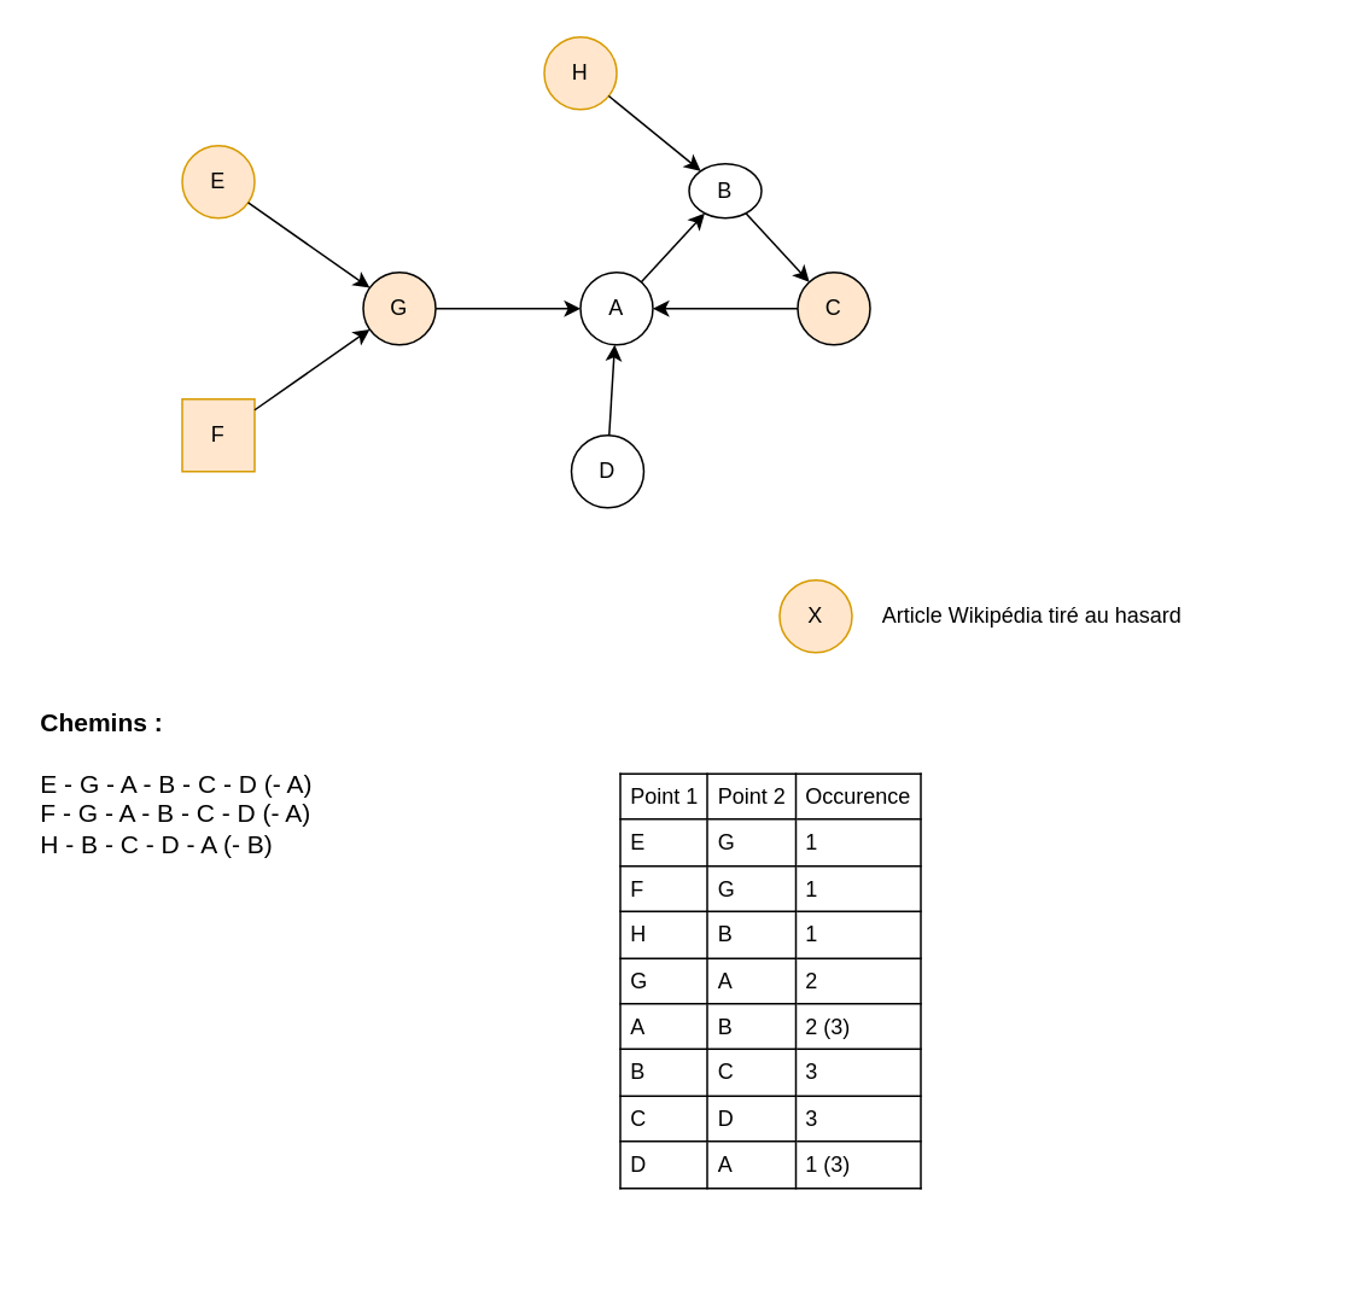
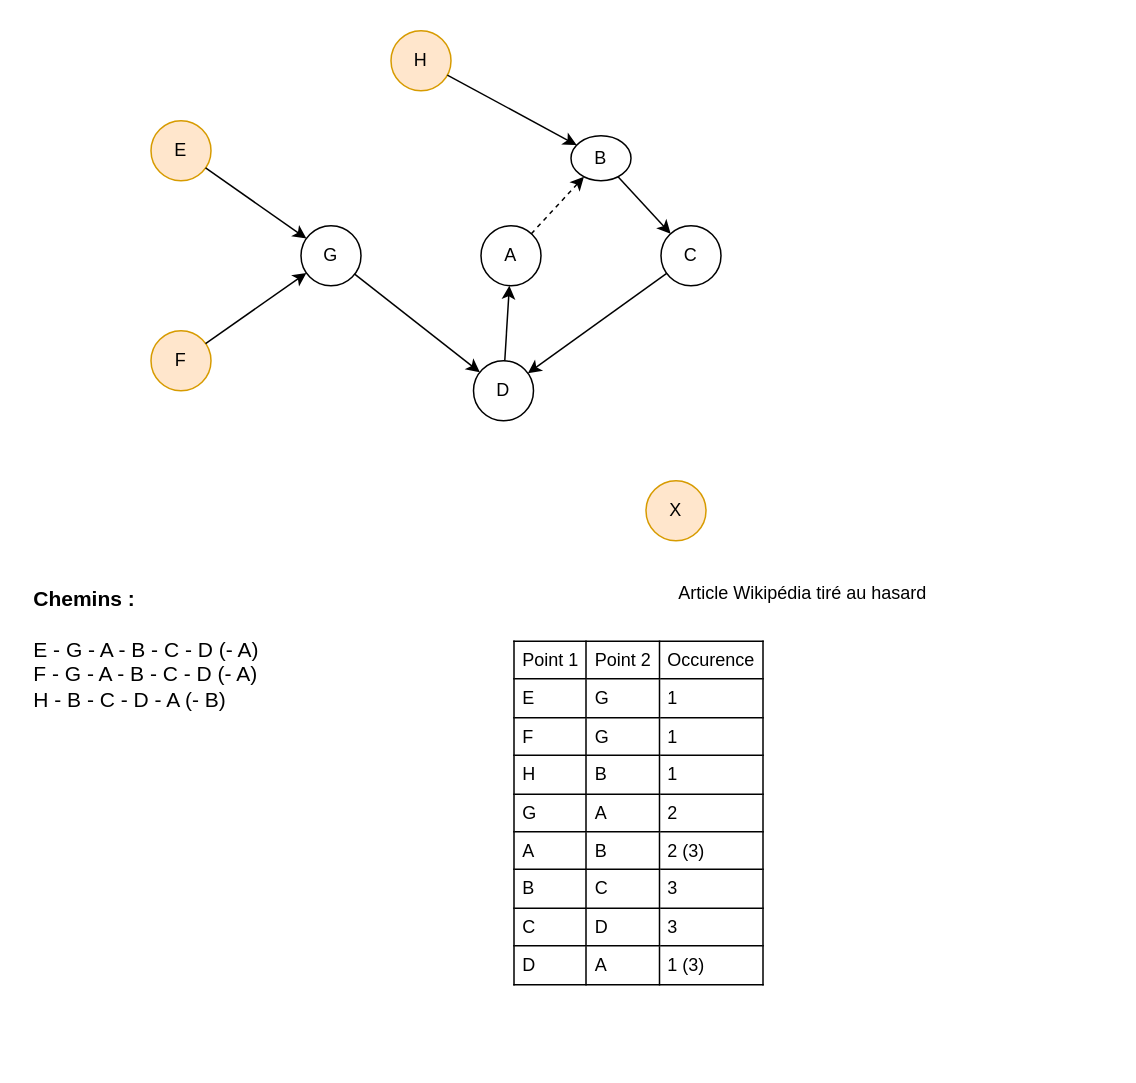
  <mxCell id="0" />
  <mxCell id="1" parent="0" />
  <mxCell id="2" value="&lt;div&gt;A&lt;/div&gt;" style="ellipse;whiteSpace=wrap;html=1;aspect=fixed;" vertex="1" parent="1"><mxGeometry x="320" y="150" width="40" height="40" as="geometry" /></mxCell>
  <mxCell id="3" value="B" style="ellipse;whiteSpace=wrap;html=1;aspect=fixed;" vertex="1" parent="1"><mxGeometry x="380" y="90" width="40" height="30" as="geometry" /></mxCell>
- <mxCell id="4" value="C" style="ellipse;whiteSpace=wrap;html=1;aspect=fixed;fillColor=#ffe6cc;" vertex="1" parent="1"><mxGeometry x="440" y="150" width="40" height="40" as="geometry" /></mxCell>
+ <mxCell id="4" value="C" style="ellipse;whiteSpace=wrap;html=1;aspect=fixed;" vertex="1" parent="1"><mxGeometry x="440" y="150" width="40" height="40" as="geometry" /></mxCell>
  <mxCell id="5" value="D" style="ellipse;whiteSpace=wrap;html=1;aspect=fixed;" vertex="1" parent="1"><mxGeometry x="315" y="240" width="40" height="40" as="geometry" /></mxCell>
- <mxCell id="6" value="H" style="ellipse;whiteSpace=wrap;html=1;aspect=fixed;fillColor=#ffe6cc;strokeColor=#d79b00;" vertex="1" parent="1"><mxGeometry x="300" y="20" width="40" height="40" as="geometry" /></mxCell>
- <mxCell id="7" value="G" style="ellipse;whiteSpace=wrap;html=1;aspect=fixed;fillColor=#ffe6cc;" vertex="1" parent="1"><mxGeometry x="200" y="150" width="40" height="40" as="geometry" /></mxCell>
- <mxCell id="8" value="F" style="whiteSpace=wrap;html=1;aspect=fixed;fillColor=#ffe6cc;strokeColor=#d79b00;rounded=0;" vertex="1" parent="1"><mxGeometry x="100" y="220" width="40" height="40" as="geometry" /></mxCell>
+ <mxCell id="6" value="H" style="ellipse;whiteSpace=wrap;html=1;aspect=fixed;fillColor=#ffe6cc;strokeColor=#d79b00;" vertex="1" parent="1"><mxGeometry x="260" y="20" width="40" height="40" as="geometry" /></mxCell>
+ <mxCell id="7" value="G" style="ellipse;whiteSpace=wrap;html=1;aspect=fixed;" vertex="1" parent="1"><mxGeometry x="200" y="150" width="40" height="40" as="geometry" /></mxCell>
+ <mxCell id="8" value="F" style="ellipse;whiteSpace=wrap;html=1;aspect=fixed;fillColor=#ffe6cc;strokeColor=#d79b00;" vertex="1" parent="1"><mxGeometry x="100" y="220" width="40" height="40" as="geometry" /></mxCell>
  <mxCell id="9" value="E" style="ellipse;whiteSpace=wrap;html=1;aspect=fixed;fillColor=#ffe6cc;strokeColor=#d79b00;" vertex="1" parent="1"><mxGeometry x="100" y="80" width="40" height="40" as="geometry" /></mxCell>
  <mxCell id="10" value="" style="endArrow=classic;html=1;" edge="1" parent="1" source="9" target="7"><mxGeometry width="50" height="50" relative="1" as="geometry"><mxPoint x="70" y="330" as="sourcePoint" /><mxPoint x="120" y="280" as="targetPoint" /></mxGeometry></mxCell>
  <mxCell id="11" value="" style="endArrow=classic;html=1;" edge="1" parent="1" source="8" target="7"><mxGeometry width="50" height="50" relative="1" as="geometry"><mxPoint x="70" y="330" as="sourcePoint" /><mxPoint x="120" y="280" as="targetPoint" /></mxGeometry></mxCell>
  <mxCell id="12" value="" style="endArrow=classic;html=1;" edge="1" parent="1" source="6" target="3"><mxGeometry width="50" height="50" relative="1" as="geometry"><mxPoint x="70" y="330" as="sourcePoint" /><mxPoint x="120" y="280" as="targetPoint" /></mxGeometry></mxCell>
- <mxCell id="13" value="" style="endArrow=classic;html=1;" edge="1" parent="1" source="7" target="2"><mxGeometry width="50" height="50" relative="1" as="geometry"><mxPoint x="60" y="410" as="sourcePoint" /><mxPoint x="110" y="360" as="targetPoint" /></mxGeometry></mxCell>
- <mxCell id="14" value="" style="endArrow=classic;html=1;" edge="1" parent="1" source="2" target="3"><mxGeometry width="50" height="50" relative="1" as="geometry"><mxPoint x="70" y="330" as="sourcePoint" /><mxPoint x="120" y="280" as="targetPoint" /></mxGeometry></mxCell>
- <mxCell id="15" value="" style="endArrow=classic;html=1;" edge="1" parent="1" source="4" target="2"><mxGeometry width="50" height="50" relative="1" as="geometry"><mxPoint x="50" y="490" as="sourcePoint" /><mxPoint x="100" y="440" as="targetPoint" /></mxGeometry></mxCell>
+ <mxCell id="13" value="" style="endArrow=classic;html=1;" edge="1" parent="1" source="7" target="5"><mxGeometry width="50" height="50" relative="1" as="geometry"><mxPoint x="60" y="410" as="sourcePoint" /><mxPoint x="110" y="360" as="targetPoint" /></mxGeometry></mxCell>
+ <mxCell id="14" value="" style="endArrow=classic;html=1;dashed=1;" edge="1" parent="1" source="2" target="3"><mxGeometry width="50" height="50" relative="1" as="geometry"><mxPoint x="70" y="330" as="sourcePoint" /><mxPoint x="120" y="280" as="targetPoint" /></mxGeometry></mxCell>
+ <mxCell id="15" value="" style="endArrow=classic;html=1;" edge="1" parent="1" source="4" target="5"><mxGeometry width="50" height="50" relative="1" as="geometry"><mxPoint x="50" y="490" as="sourcePoint" /><mxPoint x="100" y="440" as="targetPoint" /></mxGeometry></mxCell>
  <mxCell id="16" value="" style="endArrow=classic;html=1;" edge="1" parent="1" source="5" target="2"><mxGeometry width="50" height="50" relative="1" as="geometry"><mxPoint x="40" y="570" as="sourcePoint" /><mxPoint x="90" y="520" as="targetPoint" /></mxGeometry></mxCell>
  <mxCell id="17" value="" style="endArrow=classic;html=1;" edge="1" parent="1" source="3" target="4"><mxGeometry width="50" height="50" relative="1" as="geometry"><mxPoint x="70" y="330" as="sourcePoint" /><mxPoint x="120" y="280" as="targetPoint" /></mxGeometry></mxCell>
  <mxCell id="18" value="&lt;div style=&quot;font-size: 14px&quot;&gt;&lt;font style=&quot;font-size: 14px&quot;&gt;&lt;b&gt;Chemins :&lt;/b&gt;&lt;br&gt;&lt;/font&gt;&lt;/div&gt;&lt;div style=&quot;font-size: 14px&quot;&gt;&lt;font style=&quot;font-size: 14px&quot;&gt;&lt;br&gt;&lt;/font&gt;&lt;/div&gt;&lt;div style=&quot;font-size: 14px&quot;&gt;&lt;font style=&quot;font-size: 14px&quot;&gt;E - G - A - B - C - D (- A)&lt;/font&gt;&lt;/div&gt;&lt;div style=&quot;font-size: 14px&quot;&gt;&lt;font style=&quot;font-size: 14px&quot;&gt;F - G - A - B - C - D (- A)&lt;/font&gt;&lt;/div&gt;&lt;div style=&quot;font-size: 14px&quot;&gt;&lt;font style=&quot;font-size: 14px&quot;&gt;H - B - C - D - A (- B)&lt;br&gt;&lt;/font&gt;&lt;/div&gt;&lt;div style=&quot;font-size: 14px&quot;&gt;&lt;font style=&quot;font-size: 14px&quot;&gt;&lt;br&gt;&lt;/font&gt;&lt;/div&gt;" style="text;html=1;strokeColor=none;fillColor=none;align=left;verticalAlign=top;whiteSpace=wrap;rounded=0;" vertex="1" parent="1"><mxGeometry x="20" y="384" width="180" height="110" as="geometry" /></mxCell>
  <mxCell id="19" value="X" style="ellipse;whiteSpace=wrap;html=1;aspect=fixed;fillColor=#ffe6cc;strokeColor=#d79b00;" vertex="1" parent="1"><mxGeometry x="430" y="320" width="40" height="40" as="geometry" /></mxCell>
- <mxCell id="20" value="Article Wikipédia tiré au hasard" style="text;html=1;strokeColor=none;fillColor=none;align=left;verticalAlign=middle;whiteSpace=wrap;rounded=0;" vertex="1" parent="1"><mxGeometry x="485" y="330" width="250" height="20" as="geometry" /></mxCell>
+ <mxCell id="20" value="Article Wikipédia tiré au hasard" style="text;html=1;strokeColor=none;fillColor=none;align=left;verticalAlign=middle;whiteSpace=wrap;rounded=0;" vertex="1" parent="1"><mxGeometry x="450" y="385" width="250" height="20" as="geometry" /></mxCell>
  <mxCell id="21" value="&lt;table style=&quot;border: 1px solid rgb(0 , 0 , 0) ; border-collapse: collapse&quot; cellpadding=&quot;5&quot; border=&quot;1&quot; align=&quot;center&quot;&gt;&lt;tbody&gt;&lt;tr&gt;&lt;td&gt;Point 1&lt;br&gt;&lt;/td&gt;&lt;td&gt;Point 2&lt;br&gt;&lt;/td&gt;&lt;td&gt;Occurence&lt;br&gt;&lt;/td&gt;&lt;/tr&gt;&lt;tr&gt;&lt;td&gt;E&lt;br&gt;&lt;/td&gt;&lt;td&gt;G&lt;br&gt;&lt;/td&gt;&lt;td&gt;1&lt;br&gt;&lt;/td&gt;&lt;/tr&gt;&lt;tr&gt;&lt;td&gt;F&lt;br&gt;&lt;/td&gt;&lt;td&gt;G&lt;br&gt;&lt;/td&gt;&lt;td&gt;1&lt;br&gt;&lt;/td&gt;&lt;/tr&gt;&lt;tr&gt;&lt;td&gt;H&lt;br&gt;&lt;/td&gt;&lt;td&gt;B&lt;br&gt;&lt;/td&gt;&lt;td&gt;1&lt;br&gt;&lt;/td&gt;&lt;/tr&gt;&lt;tr&gt;&lt;td&gt;G&lt;br&gt;&lt;/td&gt;&lt;td&gt;A&lt;br&gt;&lt;/td&gt;&lt;td&gt;2&lt;br&gt;&lt;/td&gt;&lt;/tr&gt;&lt;tr&gt;&lt;td&gt;A&lt;br&gt;&lt;/td&gt;&lt;td&gt;B&lt;br&gt;&lt;/td&gt;&lt;td&gt;2 (3)&lt;br&gt;&lt;/td&gt;&lt;/tr&gt;&lt;tr&gt;&lt;td&gt;B&lt;br&gt;&lt;/td&gt;&lt;td&gt;C&lt;br&gt;&lt;/td&gt;&lt;td&gt;3&lt;br&gt;&lt;/td&gt;&lt;/tr&gt;&lt;tr&gt;&lt;td&gt;C&lt;br&gt;&lt;/td&gt;&lt;td&gt;D&lt;br&gt;&lt;/td&gt;&lt;td&gt;3&lt;br&gt;&lt;/td&gt;&lt;/tr&gt;&lt;tr&gt;&lt;td&gt;D&lt;br&gt;&lt;/td&gt;&lt;td&gt;A&lt;br&gt;&lt;/td&gt;&lt;td&gt;1 (3)&lt;br&gt;&lt;/td&gt;&lt;/tr&gt;&lt;/tbody&gt;&lt;/table&gt;" style="text;html=1;strokeColor=none;fillColor=none;align=left;verticalAlign=top;whiteSpace=wrap;rounded=0;" vertex="1" parent="1"><mxGeometry x="340" y="420" width="290" height="280" as="geometry" /></mxCell>
